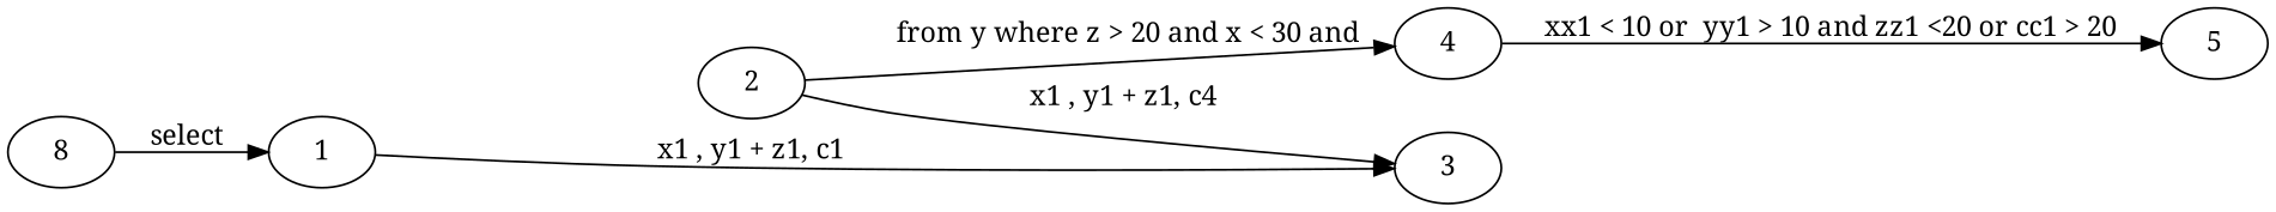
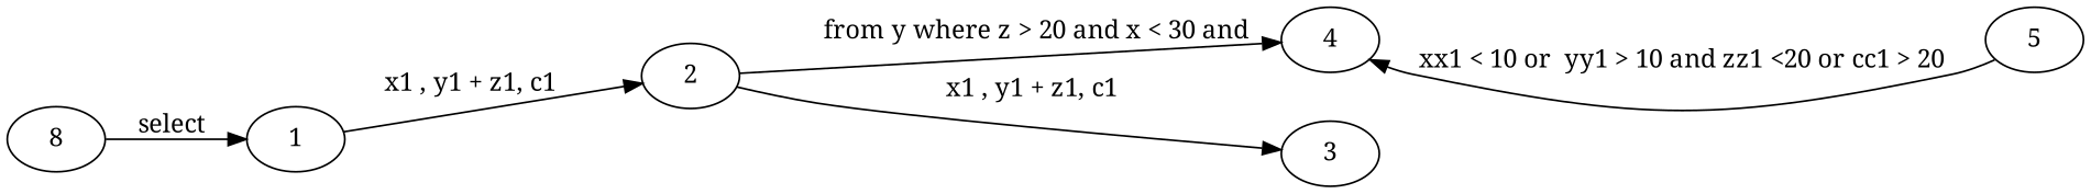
  digraph {
    fontname="Noto Serif"
    rankdir=LR
    node [fontname="Noto Serif"]
    edge [fontname="Noto Serif"]
    n1 [label=8]
    1
    2
    3
    4
    5
    n1 -> 1 [label="select "]
-   1 -> 3 [label=" x1 , y1 + z1, c1 "]
-   2 -> 3 [label=" x1 , y1 + z1, c4 "]
+   1 -> 2 [label=" x1 , y1 + z1, c1 "]
+   2 -> 3 [label=" x1 , y1 + z1, c1 "]
    2 -> 4 [label=" from y where z > 20 and x < 30 and"]
-   4 -> 5 [label=" xx1 < 10 or  yy1 > 10 and zz1 <20 or cc1 > 20 "]
+   5 -> 4 [label=" xx1 < 10 or  yy1 > 10 and zz1 <20 or cc1 > 20 "]
  }
